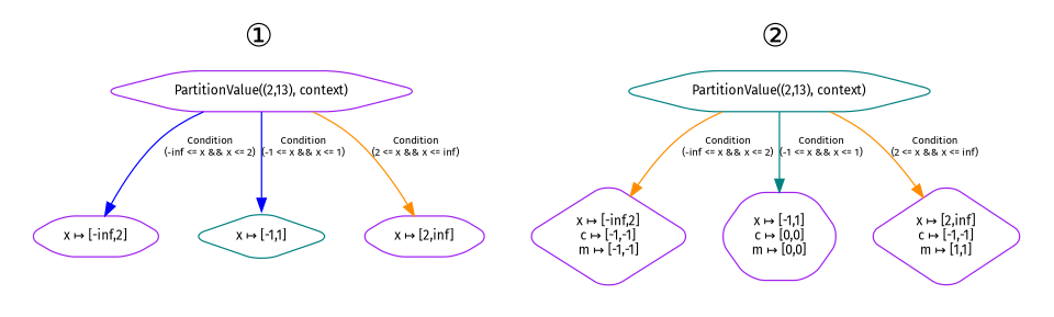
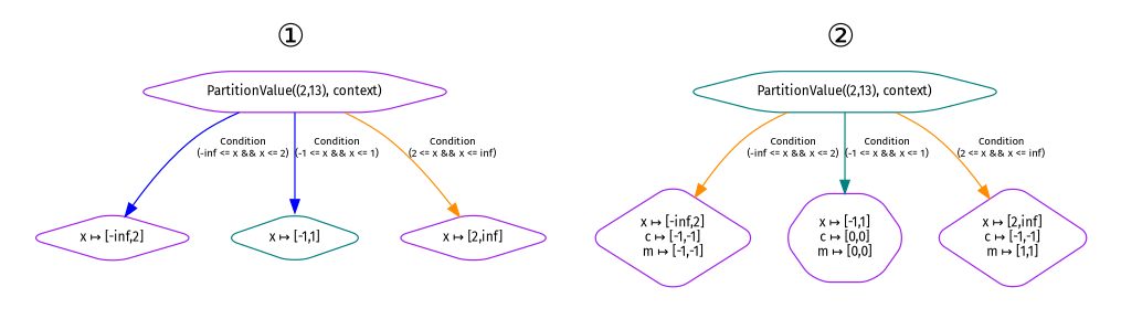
  digraph {
    color=white
    fontname="Fira Sans"
    fontsize=24.0
    rankdir=TB
    node [color=purple fontname="Fira Sans" fontsize=10.0 shape=hexagon style=rounded]
    edge [color=darkorange fontname="Fira Sans" fontsize=8.0]
    n1 [height=0.3 label="PartitionValue((2,13), context)"]
-   n2 [height=0.3 label="x ↦ [-inf,2]"]
+   n2 [height=0.3 label="x ↦ [-inf,2]" shape=diamond]
    n3 [color=teal height=0.3 label="x ↦ [-1,1]" shape=diamond]
-   n4 [height=0.3 label="x ↦ [2,inf]"]
+   n4 [height=0.3 label="x ↦ [2,inf]" shape=diamond]
    n5 [color=teal height=0.3 label="PartitionValue((2,13), context)"]
    n6 [height=0.3 label="x ↦ [-inf,2]\nc ↦ [-1,-1]\nm ↦ [-1,-1]" shape=diamond]
    n7 [height=0.3 label="x ↦ [-1,1]\nc ↦ [0,0]\nm ↦ [0,0]"]
    n8 [height=0.3 label="x ↦ [2,inf]\nc ↦ [-1,-1]\nm ↦ [1,1]" shape=diamond]
    subgraph cluster_1 {
      label="①"
      rank=source
      n1
      n2
      n3
      n4
    }
    subgraph cluster_2 {
      label="②"
      n5
      n6
      n7
      n8
    }
    n1 -> n2 [color=blue label="Condition\n(-inf <= x && x <= 2)"]
    n1 -> n3 [color=blue label="Condition\n(-1 <= x && x <= 1)"]
    n1 -> n4 [label="Condition\n(2 <= x && x <= inf)"]
    n5 -> n6 [label="Condition\n(-inf <= x && x <= 2)"]
    n5 -> n7 [color=teal label="Condition\n(-1 <= x && x <= 1)"]
    n5 -> n8 [label="Condition\n(2 <= x && x <= inf)"]
  }
